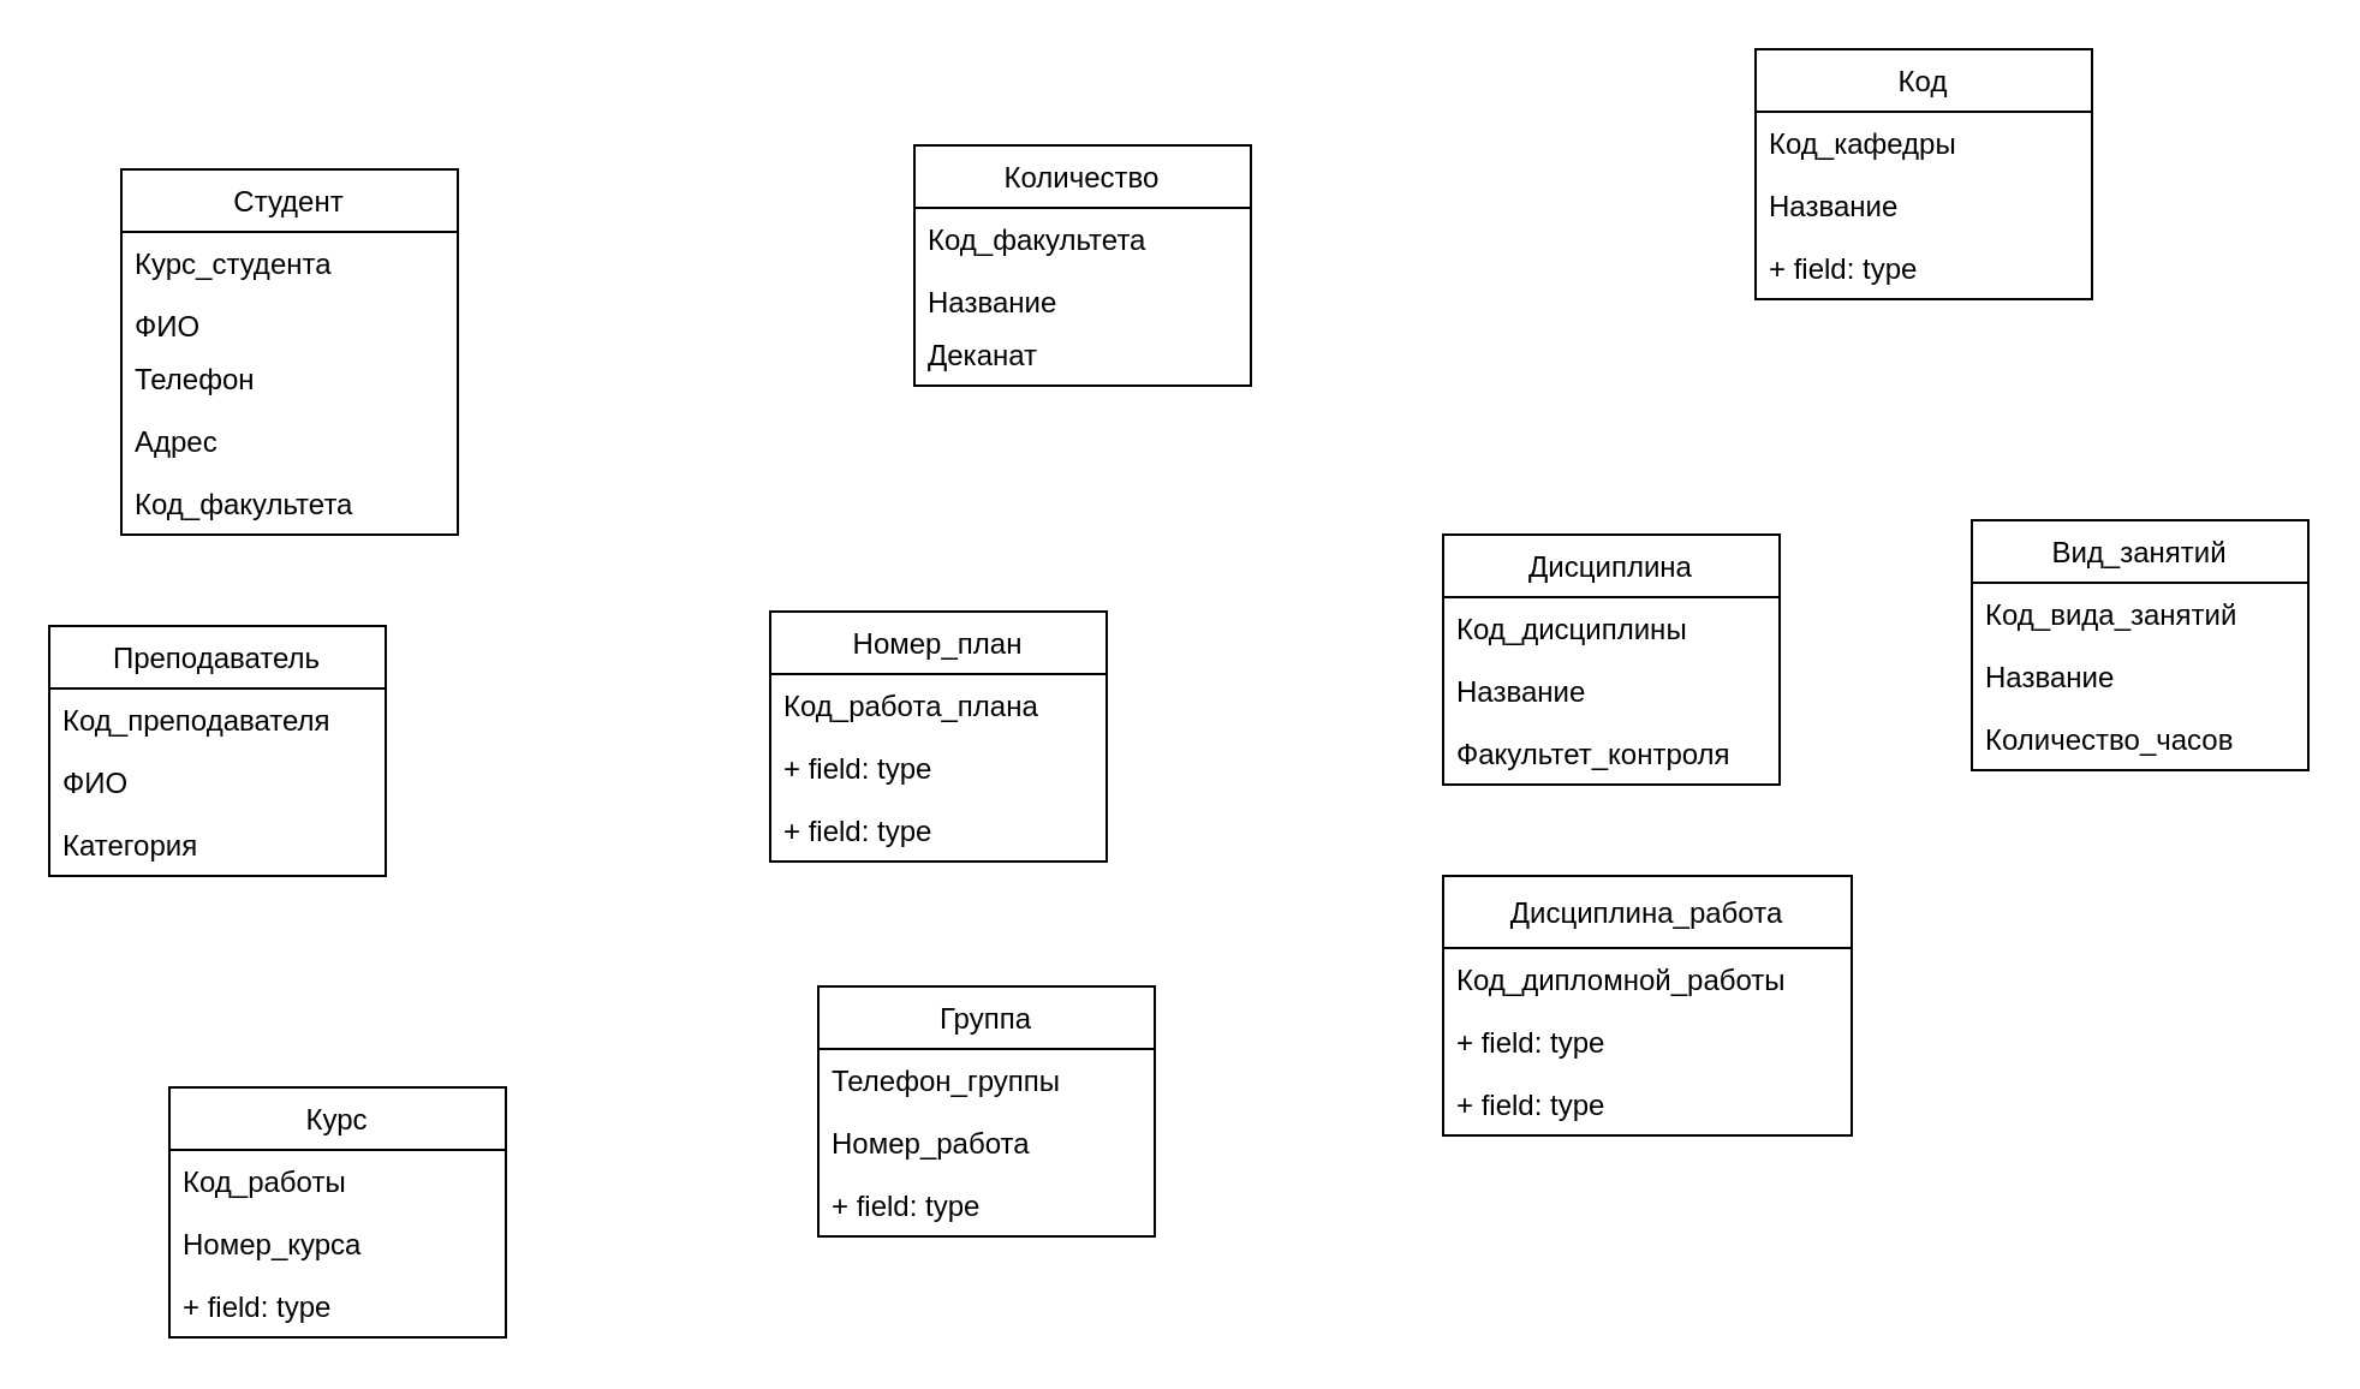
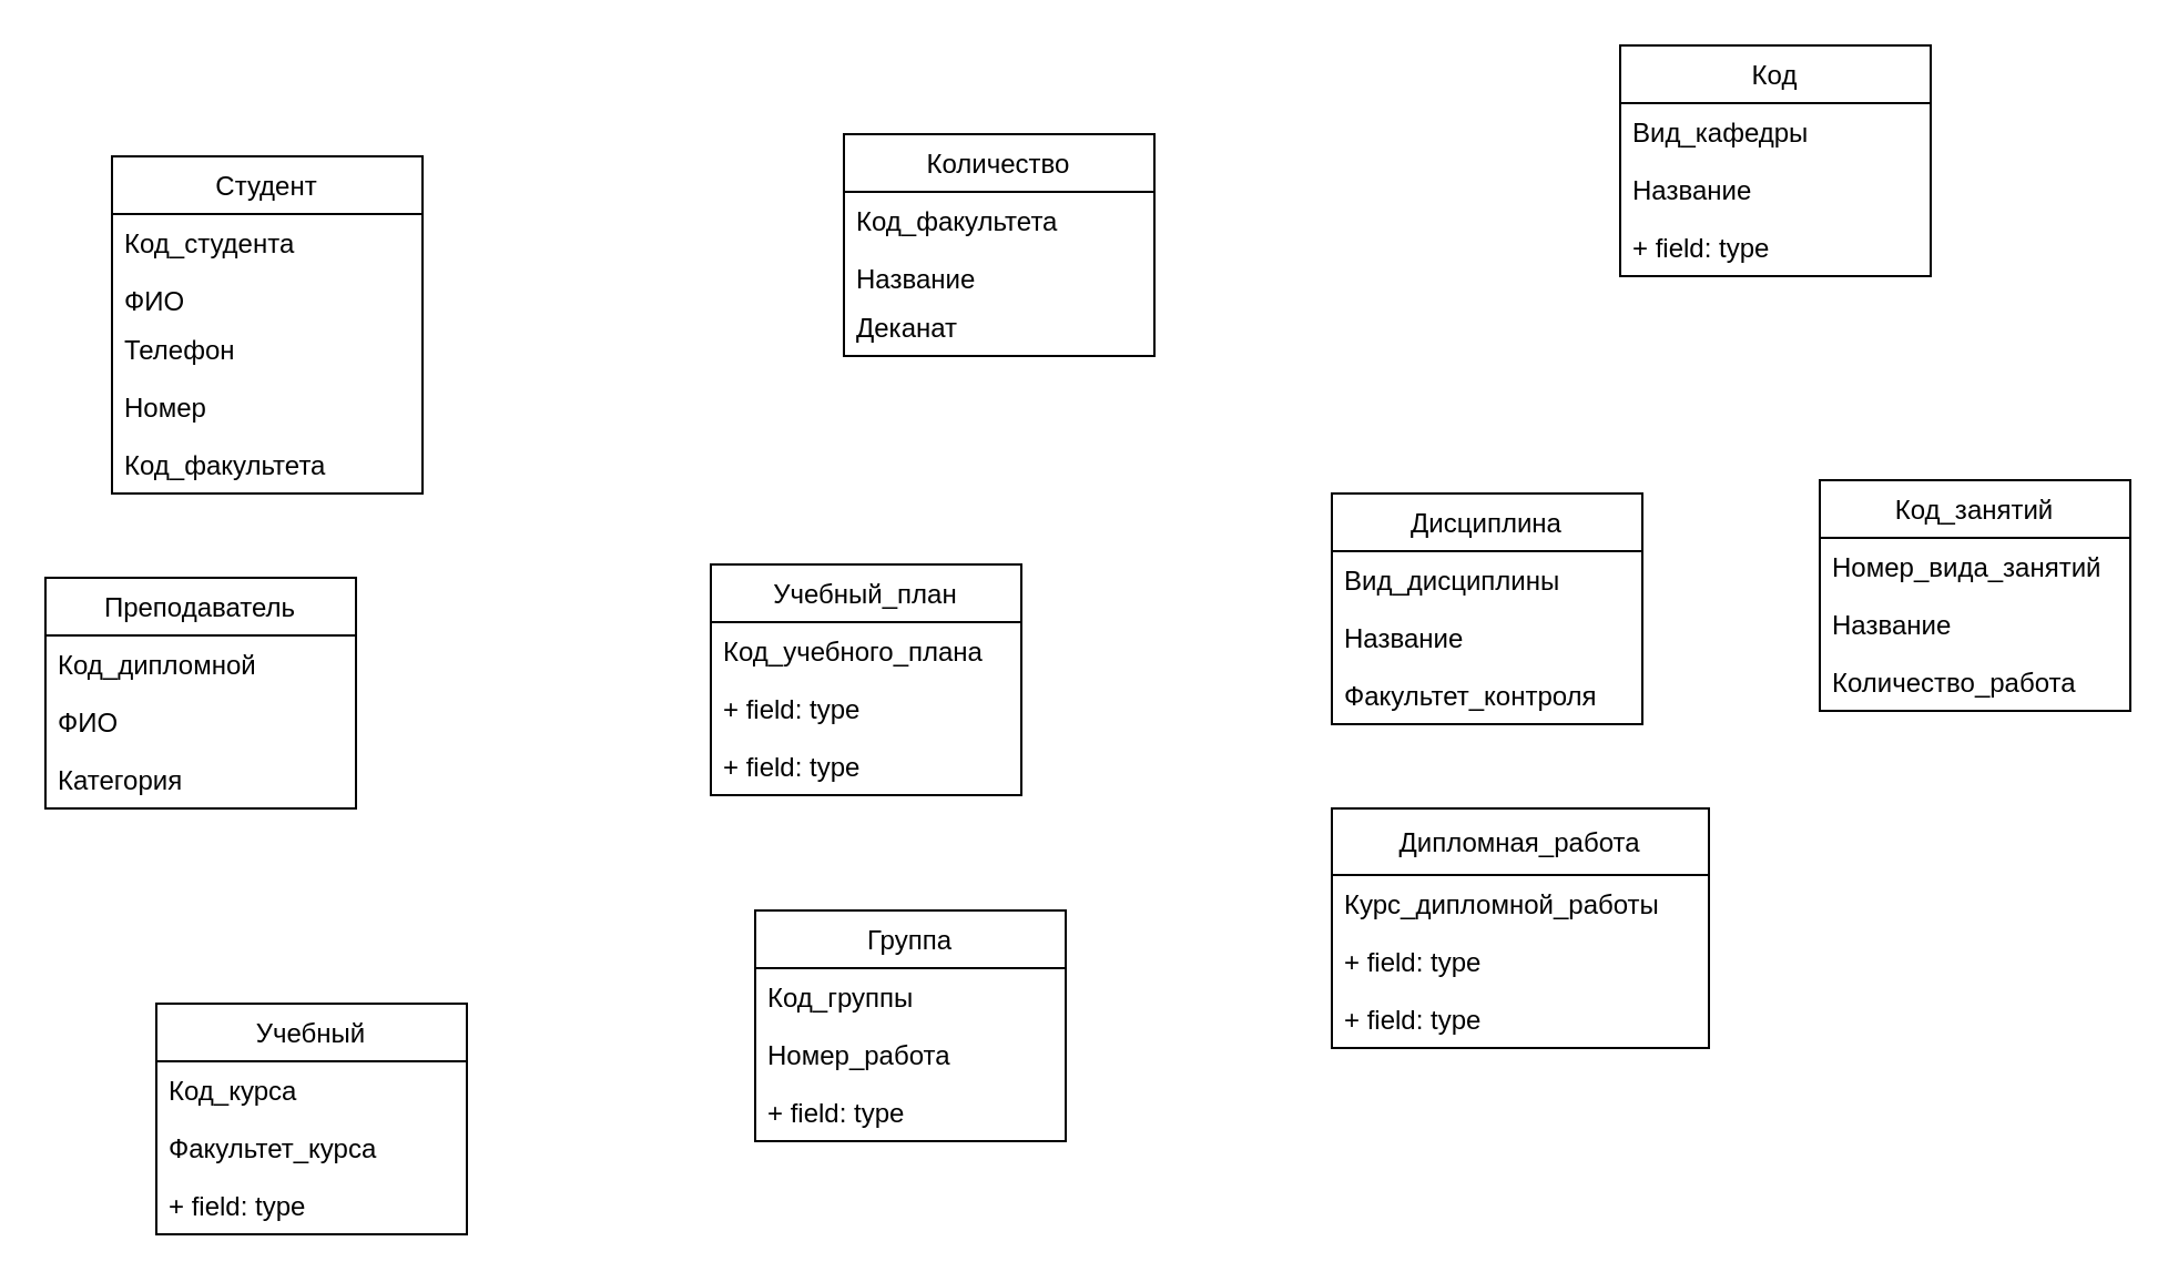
  <mxCell id="0" />
  <mxCell id="1" parent="0" />
  <mxCell id="2" value="Студент" style="swimlane;fontStyle=0;childLayout=stackLayout;horizontal=1;startSize=26;fillColor=none;horizontalStack=0;resizeParent=1;resizeParentMax=0;resizeLast=0;collapsible=1;marginBottom=0;" vertex="1" parent="1"><mxGeometry x="50" y="70" width="140" height="152" as="geometry" /></mxCell>
- <mxCell id="3" value="Курс_студента" style="text;strokeColor=none;fillColor=none;align=left;verticalAlign=top;spacingLeft=4;spacingRight=4;overflow=hidden;rotatable=0;points=[[0,0.5],[1,0.5]];portConstraint=eastwest;" vertex="1" parent="2"><mxGeometry y="26" width="140" height="26" as="geometry" /></mxCell>
+ <mxCell id="3" value="Код_студента" style="text;strokeColor=none;fillColor=none;align=left;verticalAlign=top;spacingLeft=4;spacingRight=4;overflow=hidden;rotatable=0;points=[[0,0.5],[1,0.5]];portConstraint=eastwest;" vertex="1" parent="2"><mxGeometry y="26" width="140" height="26" as="geometry" /></mxCell>
  <mxCell id="4" value="ФИО" style="text;strokeColor=none;fillColor=none;align=left;verticalAlign=top;spacingLeft=4;spacingRight=4;overflow=hidden;rotatable=0;points=[[0,0.5],[1,0.5]];portConstraint=eastwest;" vertex="1" parent="2"><mxGeometry y="52" width="140" height="22" as="geometry" /></mxCell>
  <mxCell id="5" value="Телефон" style="text;strokeColor=none;fillColor=none;align=left;verticalAlign=top;spacingLeft=4;spacingRight=4;overflow=hidden;rotatable=0;points=[[0,0.5],[1,0.5]];portConstraint=eastwest;" vertex="1" parent="2"><mxGeometry y="74" width="140" height="26" as="geometry" /></mxCell>
- <mxCell id="6" value="Адрес" style="text;strokeColor=none;fillColor=none;align=left;verticalAlign=top;spacingLeft=4;spacingRight=4;overflow=hidden;rotatable=0;points=[[0,0.5],[1,0.5]];portConstraint=eastwest;" vertex="1" parent="2"><mxGeometry y="100" width="140" height="26" as="geometry" /></mxCell>
+ <mxCell id="6" value="Номер" style="text;strokeColor=none;fillColor=none;align=left;verticalAlign=top;spacingLeft=4;spacingRight=4;overflow=hidden;rotatable=0;points=[[0,0.5],[1,0.5]];portConstraint=eastwest;" vertex="1" parent="2"><mxGeometry y="100" width="140" height="26" as="geometry" /></mxCell>
  <mxCell id="7" value="Код_факультета" style="text;strokeColor=none;fillColor=none;align=left;verticalAlign=top;spacingLeft=4;spacingRight=4;overflow=hidden;rotatable=0;points=[[0,0.5],[1,0.5]];portConstraint=eastwest;" vertex="1" parent="2"><mxGeometry y="126" width="140" height="26" as="geometry" /></mxCell>
  <mxCell id="8" value="Количество" style="swimlane;fontStyle=0;childLayout=stackLayout;horizontal=1;startSize=26;fillColor=none;horizontalStack=0;resizeParent=1;resizeParentMax=0;resizeLast=0;collapsible=1;marginBottom=0;" vertex="1" parent="1"><mxGeometry x="380" y="60" width="140" height="100" as="geometry" /></mxCell>
  <mxCell id="9" value="Код_факультета" style="text;strokeColor=none;fillColor=none;align=left;verticalAlign=top;spacingLeft=4;spacingRight=4;overflow=hidden;rotatable=0;points=[[0,0.5],[1,0.5]];portConstraint=eastwest;" vertex="1" parent="8"><mxGeometry y="26" width="140" height="26" as="geometry" /></mxCell>
  <mxCell id="10" value="Название" style="text;strokeColor=none;fillColor=none;align=left;verticalAlign=top;spacingLeft=4;spacingRight=4;overflow=hidden;rotatable=0;points=[[0,0.5],[1,0.5]];portConstraint=eastwest;" vertex="1" parent="8"><mxGeometry y="52" width="140" height="22" as="geometry" /></mxCell>
  <mxCell id="11" value="Деканат" style="text;strokeColor=none;fillColor=none;align=left;verticalAlign=top;spacingLeft=4;spacingRight=4;overflow=hidden;rotatable=0;points=[[0,0.5],[1,0.5]];portConstraint=eastwest;" vertex="1" parent="8"><mxGeometry y="74" width="140" height="26" as="geometry" /></mxCell>
  <mxCell id="12" value="Код" style="swimlane;fontStyle=0;childLayout=stackLayout;horizontal=1;startSize=26;fillColor=none;horizontalStack=0;resizeParent=1;resizeParentMax=0;resizeLast=0;collapsible=1;marginBottom=0;" vertex="1" parent="1"><mxGeometry x="730" y="20" width="140" height="104" as="geometry" /></mxCell>
- <mxCell id="13" value="Код_кафедры" style="text;strokeColor=none;fillColor=none;align=left;verticalAlign=top;spacingLeft=4;spacingRight=4;overflow=hidden;rotatable=0;points=[[0,0.5],[1,0.5]];portConstraint=eastwest;" vertex="1" parent="12"><mxGeometry y="26" width="140" height="26" as="geometry" /></mxCell>
+ <mxCell id="13" value="Вид_кафедры" style="text;strokeColor=none;fillColor=none;align=left;verticalAlign=top;spacingLeft=4;spacingRight=4;overflow=hidden;rotatable=0;points=[[0,0.5],[1,0.5]];portConstraint=eastwest;" vertex="1" parent="12"><mxGeometry y="26" width="140" height="26" as="geometry" /></mxCell>
  <mxCell id="14" value="Название" style="text;strokeColor=none;fillColor=none;align=left;verticalAlign=top;spacingLeft=4;spacingRight=4;overflow=hidden;rotatable=0;points=[[0,0.5],[1,0.5]];portConstraint=eastwest;" vertex="1" parent="12"><mxGeometry y="52" width="140" height="26" as="geometry" /></mxCell>
  <mxCell id="15" value="+ field: type" style="text;strokeColor=none;fillColor=none;align=left;verticalAlign=top;spacingLeft=4;spacingRight=4;overflow=hidden;rotatable=0;points=[[0,0.5],[1,0.5]];portConstraint=eastwest;" vertex="1" parent="12"><mxGeometry y="78" width="140" height="26" as="geometry" /></mxCell>
  <mxCell id="16" value="Преподаватель" style="swimlane;fontStyle=0;childLayout=stackLayout;horizontal=1;startSize=26;fillColor=none;horizontalStack=0;resizeParent=1;resizeParentMax=0;resizeLast=0;collapsible=1;marginBottom=0;" vertex="1" parent="1"><mxGeometry x="20" y="260" width="140" height="104" as="geometry" /></mxCell>
- <mxCell id="17" value="Код_преподавателя" style="text;strokeColor=none;fillColor=none;align=left;verticalAlign=top;spacingLeft=4;spacingRight=4;overflow=hidden;rotatable=0;points=[[0,0.5],[1,0.5]];portConstraint=eastwest;" vertex="1" parent="16"><mxGeometry y="26" width="140" height="26" as="geometry" /></mxCell>
+ <mxCell id="17" value="Код_дипломной" style="text;strokeColor=none;fillColor=none;align=left;verticalAlign=top;spacingLeft=4;spacingRight=4;overflow=hidden;rotatable=0;points=[[0,0.5],[1,0.5]];portConstraint=eastwest;" vertex="1" parent="16"><mxGeometry y="26" width="140" height="26" as="geometry" /></mxCell>
  <mxCell id="18" value="ФИО" style="text;strokeColor=none;fillColor=none;align=left;verticalAlign=top;spacingLeft=4;spacingRight=4;overflow=hidden;rotatable=0;points=[[0,0.5],[1,0.5]];portConstraint=eastwest;" vertex="1" parent="16"><mxGeometry y="52" width="140" height="26" as="geometry" /></mxCell>
  <mxCell id="19" value="Категория" style="text;strokeColor=none;fillColor=none;align=left;verticalAlign=top;spacingLeft=4;spacingRight=4;overflow=hidden;rotatable=0;points=[[0,0.5],[1,0.5]];portConstraint=eastwest;" vertex="1" parent="16"><mxGeometry y="78" width="140" height="26" as="geometry" /></mxCell>
- <mxCell id="20" value="Номер_план" style="swimlane;fontStyle=0;childLayout=stackLayout;horizontal=1;startSize=26;fillColor=none;horizontalStack=0;resizeParent=1;resizeParentMax=0;resizeLast=0;collapsible=1;marginBottom=0;" vertex="1" parent="1"><mxGeometry x="320" y="254" width="140" height="104" as="geometry" /></mxCell>
- <mxCell id="21" value="Код_работа_плана" style="text;strokeColor=none;fillColor=none;align=left;verticalAlign=top;spacingLeft=4;spacingRight=4;overflow=hidden;rotatable=0;points=[[0,0.5],[1,0.5]];portConstraint=eastwest;" vertex="1" parent="20"><mxGeometry y="26" width="140" height="26" as="geometry" /></mxCell>
+ <mxCell id="20" value="Учебный_план" style="swimlane;fontStyle=0;childLayout=stackLayout;horizontal=1;startSize=26;fillColor=none;horizontalStack=0;resizeParent=1;resizeParentMax=0;resizeLast=0;collapsible=1;marginBottom=0;" vertex="1" parent="1"><mxGeometry x="320" y="254" width="140" height="104" as="geometry" /></mxCell>
+ <mxCell id="21" value="Код_учебного_плана" style="text;strokeColor=none;fillColor=none;align=left;verticalAlign=top;spacingLeft=4;spacingRight=4;overflow=hidden;rotatable=0;points=[[0,0.5],[1,0.5]];portConstraint=eastwest;" vertex="1" parent="20"><mxGeometry y="26" width="140" height="26" as="geometry" /></mxCell>
  <mxCell id="22" value="+ field: type" style="text;strokeColor=none;fillColor=none;align=left;verticalAlign=top;spacingLeft=4;spacingRight=4;overflow=hidden;rotatable=0;points=[[0,0.5],[1,0.5]];portConstraint=eastwest;" vertex="1" parent="20"><mxGeometry y="52" width="140" height="26" as="geometry" /></mxCell>
  <mxCell id="23" value="+ field: type" style="text;strokeColor=none;fillColor=none;align=left;verticalAlign=top;spacingLeft=4;spacingRight=4;overflow=hidden;rotatable=0;points=[[0,0.5],[1,0.5]];portConstraint=eastwest;" vertex="1" parent="20"><mxGeometry y="78" width="140" height="26" as="geometry" /></mxCell>
  <mxCell id="24" value="Дисциплина" style="swimlane;fontStyle=0;childLayout=stackLayout;horizontal=1;startSize=26;fillColor=none;horizontalStack=0;resizeParent=1;resizeParentMax=0;resizeLast=0;collapsible=1;marginBottom=0;" vertex="1" parent="1"><mxGeometry x="600" y="222" width="140" height="104" as="geometry" /></mxCell>
- <mxCell id="25" value="Код_дисциплины" style="text;strokeColor=none;fillColor=none;align=left;verticalAlign=top;spacingLeft=4;spacingRight=4;overflow=hidden;rotatable=0;points=[[0,0.5],[1,0.5]];portConstraint=eastwest;" vertex="1" parent="24"><mxGeometry y="26" width="140" height="26" as="geometry" /></mxCell>
+ <mxCell id="25" value="Вид_дисциплины" style="text;strokeColor=none;fillColor=none;align=left;verticalAlign=top;spacingLeft=4;spacingRight=4;overflow=hidden;rotatable=0;points=[[0,0.5],[1,0.5]];portConstraint=eastwest;" vertex="1" parent="24"><mxGeometry y="26" width="140" height="26" as="geometry" /></mxCell>
  <mxCell id="26" value="Название" style="text;strokeColor=none;fillColor=none;align=left;verticalAlign=top;spacingLeft=4;spacingRight=4;overflow=hidden;rotatable=0;points=[[0,0.5],[1,0.5]];portConstraint=eastwest;" vertex="1" parent="24"><mxGeometry y="52" width="140" height="26" as="geometry" /></mxCell>
  <mxCell id="27" value="Факультет_контроля" style="text;strokeColor=none;fillColor=none;align=left;verticalAlign=top;spacingLeft=4;spacingRight=4;overflow=hidden;rotatable=0;points=[[0,0.5],[1,0.5]];portConstraint=eastwest;" vertex="1" parent="24"><mxGeometry y="78" width="140" height="26" as="geometry" /></mxCell>
- <mxCell id="28" value="Дисциплина_работа" style="swimlane;fontStyle=0;childLayout=stackLayout;horizontal=1;startSize=30;fillColor=none;horizontalStack=0;resizeParent=1;resizeParentMax=0;resizeLast=0;collapsible=1;marginBottom=0;" vertex="1" parent="1"><mxGeometry x="600" y="364" width="170" height="108" as="geometry" /></mxCell>
- <mxCell id="29" value="Код_дипломной_работы" style="text;strokeColor=none;fillColor=none;align=left;verticalAlign=top;spacingLeft=4;spacingRight=4;overflow=hidden;rotatable=0;points=[[0,0.5],[1,0.5]];portConstraint=eastwest;" vertex="1" parent="28"><mxGeometry y="30" width="170" height="26" as="geometry" /></mxCell>
+ <mxCell id="28" value="Дипломная_работа" style="swimlane;fontStyle=0;childLayout=stackLayout;horizontal=1;startSize=30;fillColor=none;horizontalStack=0;resizeParent=1;resizeParentMax=0;resizeLast=0;collapsible=1;marginBottom=0;" vertex="1" parent="1"><mxGeometry x="600" y="364" width="170" height="108" as="geometry" /></mxCell>
+ <mxCell id="29" value="Курс_дипломной_работы" style="text;strokeColor=none;fillColor=none;align=left;verticalAlign=top;spacingLeft=4;spacingRight=4;overflow=hidden;rotatable=0;points=[[0,0.5],[1,0.5]];portConstraint=eastwest;" vertex="1" parent="28"><mxGeometry y="30" width="170" height="26" as="geometry" /></mxCell>
  <mxCell id="30" value="+ field: type" style="text;strokeColor=none;fillColor=none;align=left;verticalAlign=top;spacingLeft=4;spacingRight=4;overflow=hidden;rotatable=0;points=[[0,0.5],[1,0.5]];portConstraint=eastwest;" vertex="1" parent="28"><mxGeometry y="56" width="170" height="26" as="geometry" /></mxCell>
  <mxCell id="31" value="+ field: type" style="text;strokeColor=none;fillColor=none;align=left;verticalAlign=top;spacingLeft=4;spacingRight=4;overflow=hidden;rotatable=0;points=[[0,0.5],[1,0.5]];portConstraint=eastwest;" vertex="1" parent="28"><mxGeometry y="82" width="170" height="26" as="geometry" /></mxCell>
- <mxCell id="32" value="Курс" style="swimlane;fontStyle=0;childLayout=stackLayout;horizontal=1;startSize=26;fillColor=none;horizontalStack=0;resizeParent=1;resizeParentMax=0;resizeLast=0;collapsible=1;marginBottom=0;" vertex="1" parent="1"><mxGeometry x="70" y="452" width="140" height="104" as="geometry" /></mxCell>
- <mxCell id="33" value="Код_работы" style="text;strokeColor=none;fillColor=none;align=left;verticalAlign=top;spacingLeft=4;spacingRight=4;overflow=hidden;rotatable=0;points=[[0,0.5],[1,0.5]];portConstraint=eastwest;" vertex="1" parent="32"><mxGeometry y="26" width="140" height="26" as="geometry" /></mxCell>
- <mxCell id="34" value="Номер_курса" style="text;strokeColor=none;fillColor=none;align=left;verticalAlign=top;spacingLeft=4;spacingRight=4;overflow=hidden;rotatable=0;points=[[0,0.5],[1,0.5]];portConstraint=eastwest;" vertex="1" parent="32"><mxGeometry y="52" width="140" height="26" as="geometry" /></mxCell>
+ <mxCell id="32" value="Учебный" style="swimlane;fontStyle=0;childLayout=stackLayout;horizontal=1;startSize=26;fillColor=none;horizontalStack=0;resizeParent=1;resizeParentMax=0;resizeLast=0;collapsible=1;marginBottom=0;" vertex="1" parent="1"><mxGeometry x="70" y="452" width="140" height="104" as="geometry" /></mxCell>
+ <mxCell id="33" value="Код_курса" style="text;strokeColor=none;fillColor=none;align=left;verticalAlign=top;spacingLeft=4;spacingRight=4;overflow=hidden;rotatable=0;points=[[0,0.5],[1,0.5]];portConstraint=eastwest;" vertex="1" parent="32"><mxGeometry y="26" width="140" height="26" as="geometry" /></mxCell>
+ <mxCell id="34" value="Факультет_курса" style="text;strokeColor=none;fillColor=none;align=left;verticalAlign=top;spacingLeft=4;spacingRight=4;overflow=hidden;rotatable=0;points=[[0,0.5],[1,0.5]];portConstraint=eastwest;" vertex="1" parent="32"><mxGeometry y="52" width="140" height="26" as="geometry" /></mxCell>
  <mxCell id="35" value="+ field: type" style="text;strokeColor=none;fillColor=none;align=left;verticalAlign=top;spacingLeft=4;spacingRight=4;overflow=hidden;rotatable=0;points=[[0,0.5],[1,0.5]];portConstraint=eastwest;" vertex="1" parent="32"><mxGeometry y="78" width="140" height="26" as="geometry" /></mxCell>
  <mxCell id="36" value="Группа" style="swimlane;fontStyle=0;childLayout=stackLayout;horizontal=1;startSize=26;fillColor=none;horizontalStack=0;resizeParent=1;resizeParentMax=0;resizeLast=0;collapsible=1;marginBottom=0;" vertex="1" parent="1"><mxGeometry x="340" y="410" width="140" height="104" as="geometry" /></mxCell>
- <mxCell id="37" value="Телефон_группы" style="text;strokeColor=none;fillColor=none;align=left;verticalAlign=top;spacingLeft=4;spacingRight=4;overflow=hidden;rotatable=0;points=[[0,0.5],[1,0.5]];portConstraint=eastwest;" vertex="1" parent="36"><mxGeometry y="26" width="140" height="26" as="geometry" /></mxCell>
+ <mxCell id="37" value="Код_группы" style="text;strokeColor=none;fillColor=none;align=left;verticalAlign=top;spacingLeft=4;spacingRight=4;overflow=hidden;rotatable=0;points=[[0,0.5],[1,0.5]];portConstraint=eastwest;" vertex="1" parent="36"><mxGeometry y="26" width="140" height="26" as="geometry" /></mxCell>
  <mxCell id="38" value="Номер_работа" style="text;strokeColor=none;fillColor=none;align=left;verticalAlign=top;spacingLeft=4;spacingRight=4;overflow=hidden;rotatable=0;points=[[0,0.5],[1,0.5]];portConstraint=eastwest;" vertex="1" parent="36"><mxGeometry y="52" width="140" height="26" as="geometry" /></mxCell>
  <mxCell id="39" value="+ field: type" style="text;strokeColor=none;fillColor=none;align=left;verticalAlign=top;spacingLeft=4;spacingRight=4;overflow=hidden;rotatable=0;points=[[0,0.5],[1,0.5]];portConstraint=eastwest;" vertex="1" parent="36"><mxGeometry y="78" width="140" height="26" as="geometry" /></mxCell>
- <mxCell id="40" value="Вид_занятий" style="swimlane;fontStyle=0;childLayout=stackLayout;horizontal=1;startSize=26;fillColor=none;horizontalStack=0;resizeParent=1;resizeParentMax=0;resizeLast=0;collapsible=1;marginBottom=0;" vertex="1" parent="1"><mxGeometry x="820" y="216" width="140" height="104" as="geometry" /></mxCell>
- <mxCell id="41" value="Код_вида_занятий" style="text;strokeColor=none;fillColor=none;align=left;verticalAlign=top;spacingLeft=4;spacingRight=4;overflow=hidden;rotatable=0;points=[[0,0.5],[1,0.5]];portConstraint=eastwest;" vertex="1" parent="40"><mxGeometry y="26" width="140" height="26" as="geometry" /></mxCell>
+ <mxCell id="40" value="Код_занятий" style="swimlane;fontStyle=0;childLayout=stackLayout;horizontal=1;startSize=26;fillColor=none;horizontalStack=0;resizeParent=1;resizeParentMax=0;resizeLast=0;collapsible=1;marginBottom=0;" vertex="1" parent="1"><mxGeometry x="820" y="216" width="140" height="104" as="geometry" /></mxCell>
+ <mxCell id="41" value="Номер_вида_занятий" style="text;strokeColor=none;fillColor=none;align=left;verticalAlign=top;spacingLeft=4;spacingRight=4;overflow=hidden;rotatable=0;points=[[0,0.5],[1,0.5]];portConstraint=eastwest;" vertex="1" parent="40"><mxGeometry y="26" width="140" height="26" as="geometry" /></mxCell>
  <mxCell id="42" value="Название" style="text;strokeColor=none;fillColor=none;align=left;verticalAlign=top;spacingLeft=4;spacingRight=4;overflow=hidden;rotatable=0;points=[[0,0.5],[1,0.5]];portConstraint=eastwest;" vertex="1" parent="40"><mxGeometry y="52" width="140" height="26" as="geometry" /></mxCell>
- <mxCell id="43" value="Количество_часов" style="text;strokeColor=none;fillColor=none;align=left;verticalAlign=top;spacingLeft=4;spacingRight=4;overflow=hidden;rotatable=0;points=[[0,0.5],[1,0.5]];portConstraint=eastwest;" vertex="1" parent="40"><mxGeometry y="78" width="140" height="26" as="geometry" /></mxCell>
+ <mxCell id="43" value="Количество_работа" style="text;strokeColor=none;fillColor=none;align=left;verticalAlign=top;spacingLeft=4;spacingRight=4;overflow=hidden;rotatable=0;points=[[0,0.5],[1,0.5]];portConstraint=eastwest;" vertex="1" parent="40"><mxGeometry y="78" width="140" height="26" as="geometry" /></mxCell>
